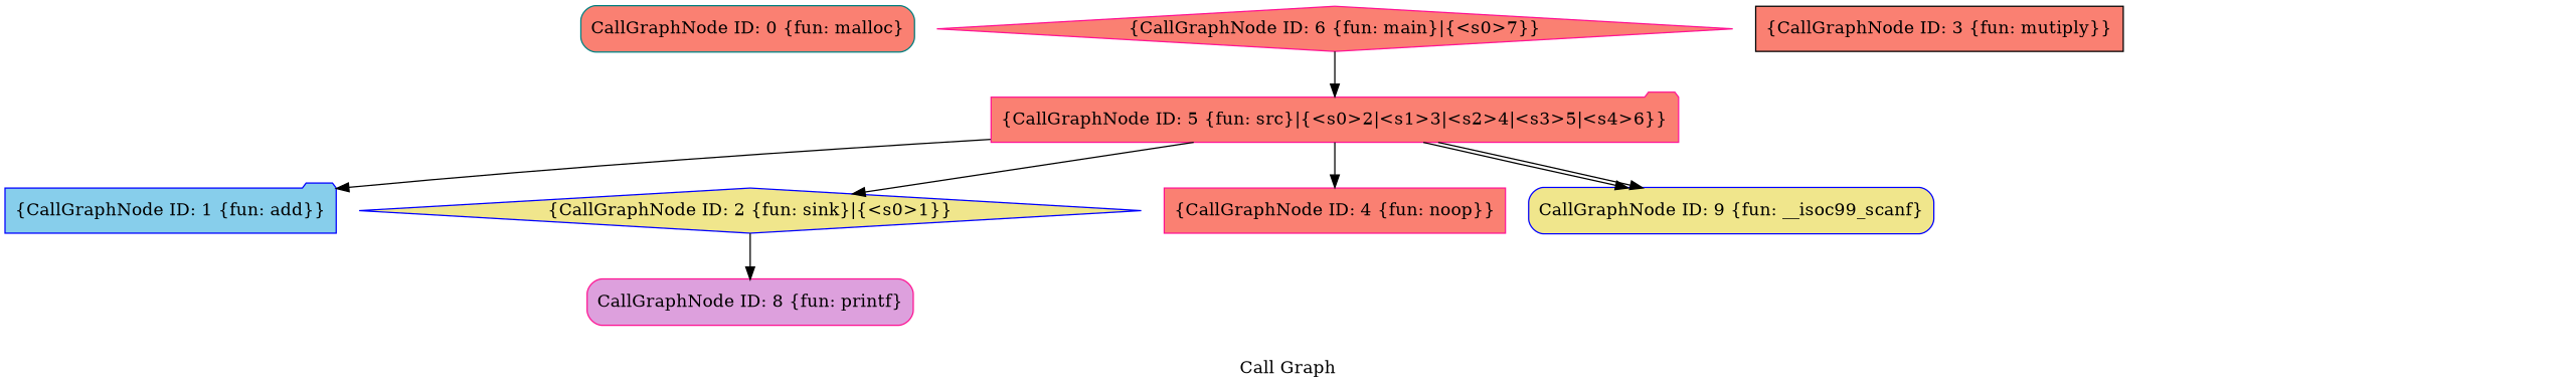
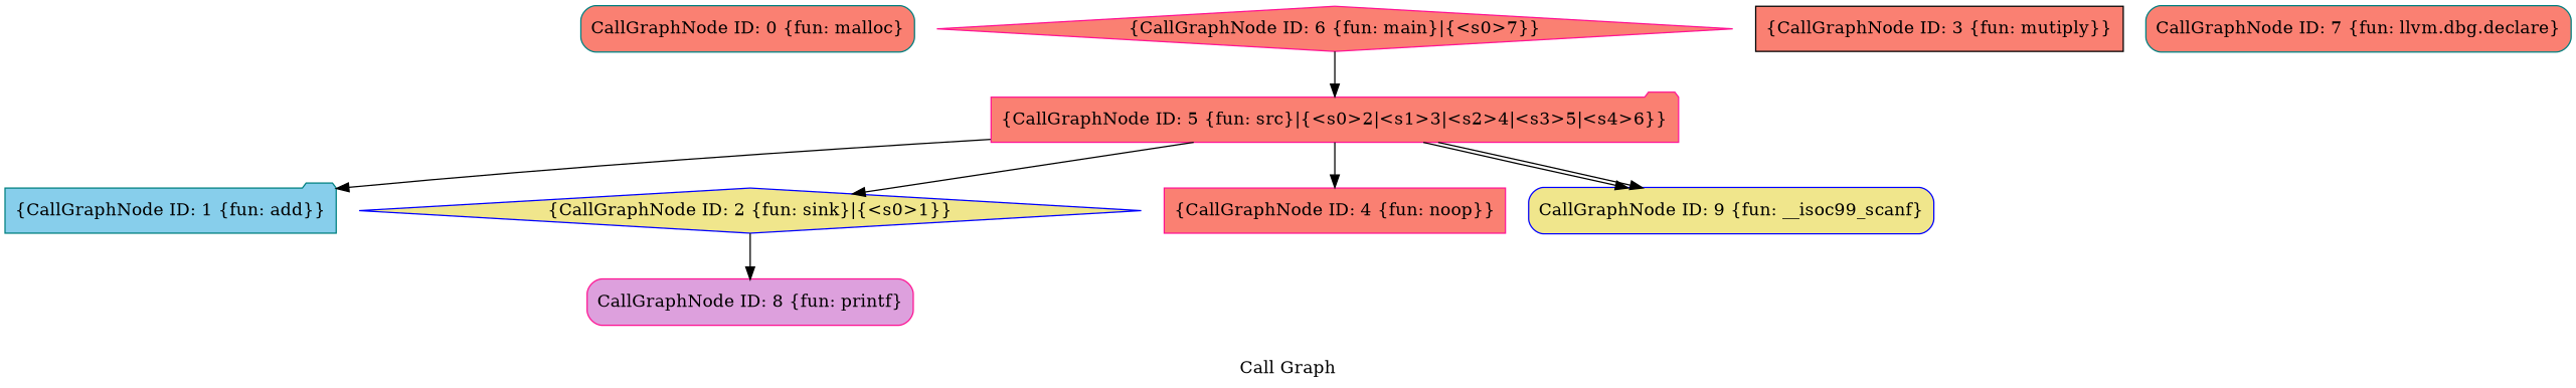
  digraph {
    label="Call Graph"
    node [color=deeppink fillcolor=salmon shape=Mrecord style=filled]
    edge [color=black tailport=s0]
    n1 [color=teal label="{CallGraphNode ID: 0 \{fun: malloc\}}"]
-   n2 [color=blue fillcolor=skyblue label="{CallGraphNode ID: 1 \{fun: add\}}" shape=folder]
+   n2 [color=teal fillcolor=skyblue label="{CallGraphNode ID: 1 \{fun: add\}}" shape=folder]
    n3 [color=blue fillcolor=khaki label="{CallGraphNode ID: 2 \{fun: sink\}|{<s0>1}}" shape=diamond]
    n4 [fillcolor=plum label="{CallGraphNode ID: 8 \{fun: printf\}}"]
    n5 [color=black label="{CallGraphNode ID: 3 \{fun: mutiply\}}" shape=box]
    n6 [label="{CallGraphNode ID: 4 \{fun: noop\}}" shape=box]
    n7 [label="{CallGraphNode ID: 5 \{fun: src\}|{<s0>2|<s1>3|<s2>4|<s3>5|<s4>6}}" shape=folder]
    n8 [color=blue fillcolor=khaki label="{CallGraphNode ID: 9 \{fun: __isoc99_scanf\}}"]
    n9 [label="{CallGraphNode ID: 6 \{fun: main\}|{<s0>7}}" shape=diamond]
+   n10 [color=teal label="{CallGraphNode ID: 7 \{fun: llvm.dbg.declare\}}"]
    n3 -> n4
    n7 -> n2 [tailport=s3]
    n7 -> n3 [tailport=s4]
    n7 -> n6 [tailport=s2]
    n7 -> n8
    n7 -> n8 [tailport=s1]
    n9 -> n7
  }
